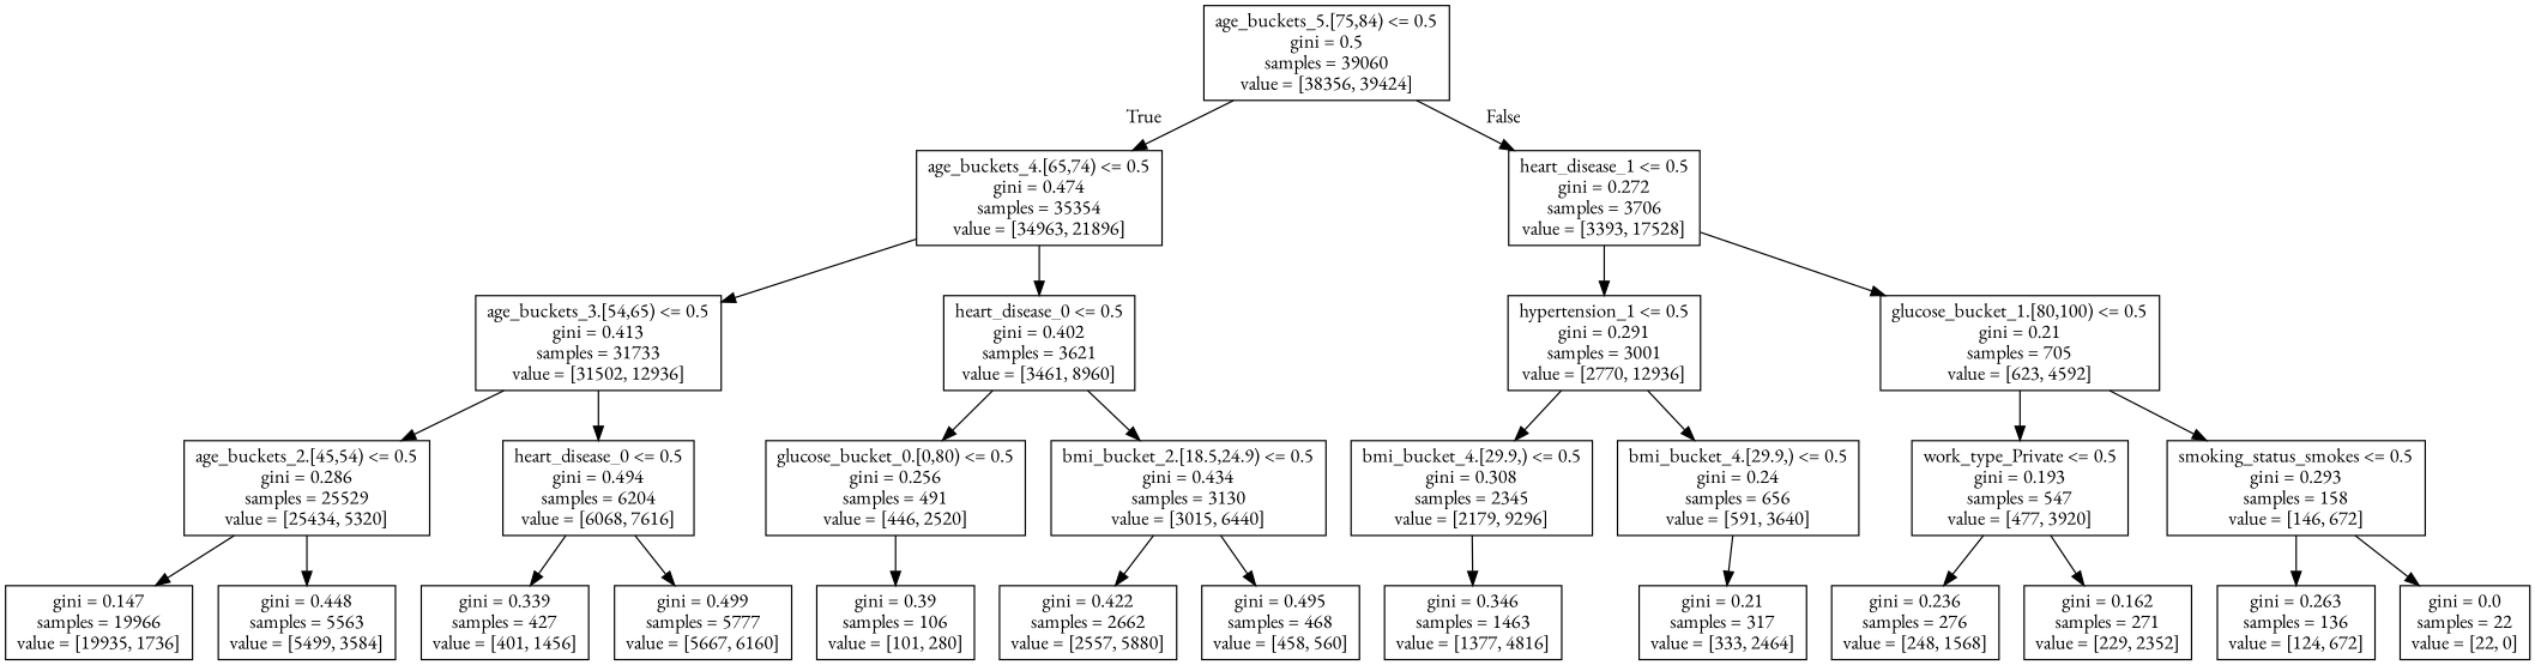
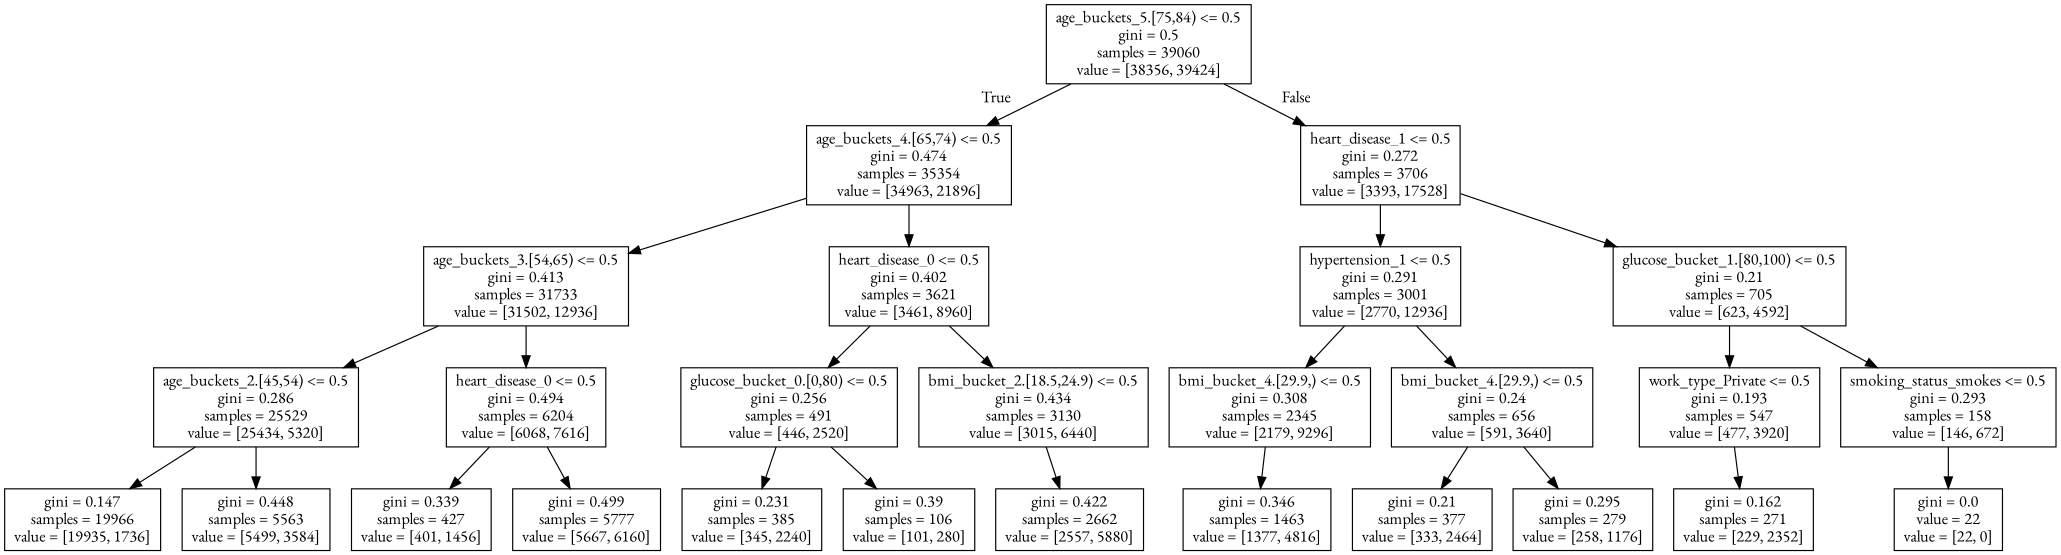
  digraph {
    fontname="EB Garamond"
    node [fontname="EB Garamond" shape=box]
    edge [fontname="EB Garamond"]
    n1 [label="age_buckets_5.[75,84) <= 0.5\ngini = 0.5\nsamples = 39060\nvalue = [38356, 39424]"]
    n2 [label="age_buckets_4.[65,74) <= 0.5\ngini = 0.474\nsamples = 35354\nvalue = [34963, 21896]"]
    n3 [label="heart_disease_1 <= 0.5\ngini = 0.272\nsamples = 3706\nvalue = [3393, 17528]"]
    n4 [label="age_buckets_3.[54,65) <= 0.5\ngini = 0.413\nsamples = 31733\nvalue = [31502, 12936]"]
    n5 [label="heart_disease_0 <= 0.5\ngini = 0.402\nsamples = 3621\nvalue = [3461, 8960]"]
    n6 [label="hypertension_1 <= 0.5\ngini = 0.291\nsamples = 3001\nvalue = [2770, 12936]"]
    n7 [label="glucose_bucket_1.[80,100) <= 0.5\ngini = 0.21\nsamples = 705\nvalue = [623, 4592]"]
    n8 [label="age_buckets_2.[45,54) <= 0.5\ngini = 0.286\nsamples = 25529\nvalue = [25434, 5320]"]
    n9 [label="heart_disease_0 <= 0.5\ngini = 0.494\nsamples = 6204\nvalue = [6068, 7616]"]
    n10 [label="glucose_bucket_0.[0,80) <= 0.5\ngini = 0.256\nsamples = 491\nvalue = [446, 2520]"]
    n11 [label="bmi_bucket_2.[18.5,24.9) <= 0.5\ngini = 0.434\nsamples = 3130\nvalue = [3015, 6440]"]
    n12 [label="gini = 0.147\nsamples = 19966\nvalue = [19935, 1736]"]
    n13 [label="gini = 0.448\nsamples = 5563\nvalue = [5499, 3584]"]
    n14 [label="gini = 0.339\nsamples = 427\nvalue = [401, 1456]"]
    n15 [label="gini = 0.499\nsamples = 5777\nvalue = [5667, 6160]"]
+   n16 [label="gini = 0.231\nsamples = 385\nvalue = [345, 2240]"]
    n17 [label="gini = 0.39\nsamples = 106\nvalue = [101, 280]"]
    n18 [label="gini = 0.422\nsamples = 2662\nvalue = [2557, 5880]"]
-   n19 [label="gini = 0.495\nsamples = 468\nvalue = [458, 560]"]
    n20 [label="bmi_bucket_4.[29.9,) <= 0.5\ngini = 0.308\nsamples = 2345\nvalue = [2179, 9296]"]
    n21 [label="bmi_bucket_4.[29.9,) <= 0.5\ngini = 0.24\nsamples = 656\nvalue = [591, 3640]"]
    n22 [label="work_type_Private <= 0.5\ngini = 0.193\nsamples = 547\nvalue = [477, 3920]"]
    n23 [label="smoking_status_smokes <= 0.5\ngini = 0.293\nsamples = 158\nvalue = [146, 672]"]
    n24 [label="gini = 0.346\nsamples = 1463\nvalue = [1377, 4816]"]
-   n25 [label="gini = 0.21\nsamples = 317\nvalue = [333, 2464]"]
-   n27 [label="gini = 0.236\nsamples = 276\nvalue = [248, 1568]"]
+   n25 [label="gini = 0.21\nsamples = 377\nvalue = [333, 2464]"]
+   n26 [label="gini = 0.295\nsamples = 279\nvalue = [258, 1176]"]
    n28 [label="gini = 0.162\nsamples = 271\nvalue = [229, 2352]"]
-   n29 [label="gini = 0.263\nsamples = 136\nvalue = [124, 672]"]
-   n30 [label="gini = 0.0\nsamples = 22\nvalue = [22, 0]"]
+   n30 [label="gini = 0.0\nvalue = 22\nvalue = [22, 0]"]
    n1 -> n2 [headlabel=True labelangle=45 labeldistance=2.5]
    n1 -> n3 [headlabel=False labelangle=-45 labeldistance=2.5]
    n2 -> n4
    n2 -> n5
    n3 -> n6
    n3 -> n7
    n4 -> n8
    n4 -> n9
    n5 -> n10
    n5 -> n11
    n6 -> n20
    n6 -> n21
    n7 -> n22
    n7 -> n23
    n8 -> n12
    n8 -> n13
    n9 -> n14
    n9 -> n15
+   n10 -> n16
    n10 -> n17
    n11 -> n18
-   n11 -> n19
    n20 -> n24
    n21 -> n25
-   n22 -> n27
+   n21 -> n26
    n22 -> n28
-   n23 -> n29
    n23 -> n30
  }
